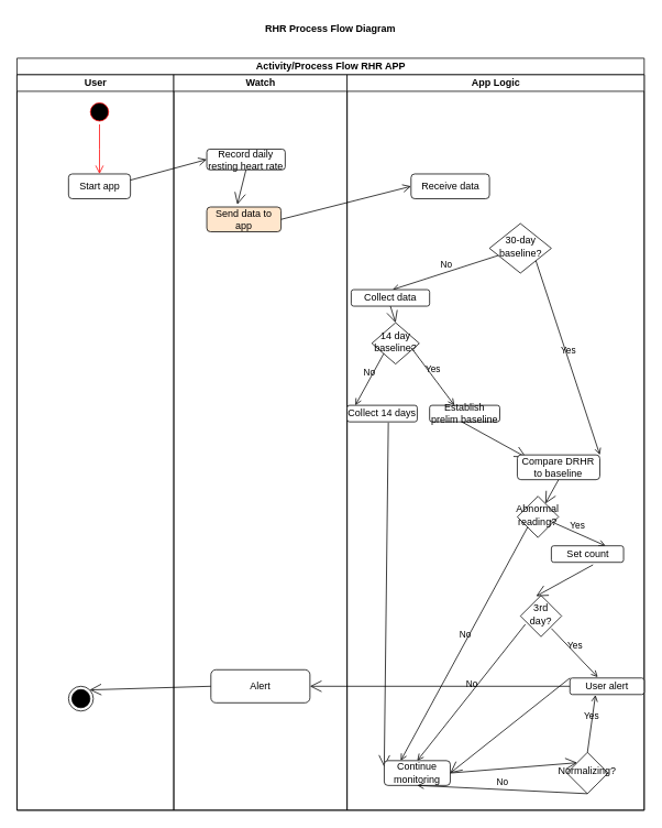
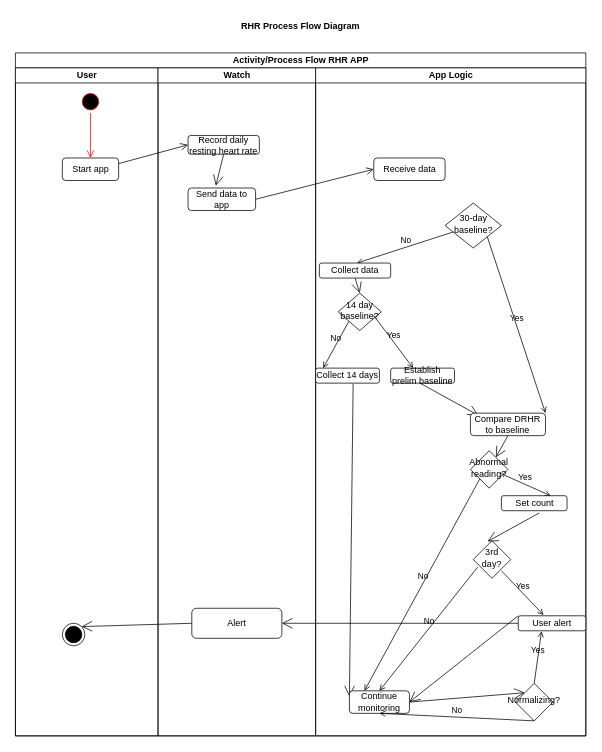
  <mxCell id="0" />
  <mxCell id="1" parent="0" />
  <mxCell id="2" value="&lt;b&gt;RHR Process Flow Diagram&lt;/b&gt;" style="text;strokeColor=none;align=center;fillColor=none;html=1;verticalAlign=middle;whiteSpace=wrap;rounded=0;" parent="1" vertex="1"><mxGeometry x="285" y="20" width="230" height="30" as="geometry" /></mxCell>
  <mxCell id="3" value="Activity/Process Flow RHR APP" style="swimlane;childLayout=stackLayout;resizeParent=1;resizeParentMax=0;startSize=20;html=1;" parent="1" vertex="1"><mxGeometry x="20" y="70" width="760" height="910" as="geometry" /></mxCell>
  <mxCell id="4" value="User" style="swimlane;startSize=20;html=1;" parent="3" vertex="1"><mxGeometry y="20" width="190" height="890" as="geometry"><mxRectangle y="20" width="40" height="610" as="alternateBounds" /></mxGeometry></mxCell>
  <mxCell id="5" value="Start app" style="rounded=1;whiteSpace=wrap;html=1;fontSize=12;glass=0;strokeWidth=1;shadow=0;" parent="4" vertex="1"><mxGeometry x="62.5" y="120" width="75" height="30" as="geometry" /></mxCell>
  <mxCell id="6" value="" style="ellipse;html=1;shape=startState;fillColor=#000000;strokeColor=#ff0000;" parent="4" vertex="1"><mxGeometry x="85" y="30" width="30" height="30" as="geometry" /></mxCell>
  <mxCell id="7" value="" style="edgeStyle=orthogonalEdgeStyle;html=1;verticalAlign=bottom;endArrow=open;endSize=8;strokeColor=#ff0000;rounded=0;" parent="4" source="6" edge="1"><mxGeometry relative="1" as="geometry"><mxPoint x="100" y="120" as="targetPoint" /></mxGeometry></mxCell>
  <mxCell id="8" value="" style="ellipse;html=1;shape=endState;fillColor=strokeColor;" parent="4" vertex="1"><mxGeometry x="62.5" y="740" width="30" height="30" as="geometry" /></mxCell>
  <mxCell id="9" value="Watch" style="swimlane;startSize=20;html=1;" parent="3" vertex="1"><mxGeometry x="190" y="20" width="210" height="890" as="geometry" /></mxCell>
  <mxCell id="10" value="Record daily resting heart rate" style="rounded=1;whiteSpace=wrap;html=1;fontSize=12;glass=0;strokeWidth=1;shadow=0;" parent="9" vertex="1"><mxGeometry x="40" y="90" width="95" height="25" as="geometry" /></mxCell>
  <mxCell id="11" value="" style="endArrow=open;endFill=1;endSize=12;html=1;rounded=0;entryX=0.411;entryY=-0.1;entryDx=0;entryDy=0;entryPerimeter=0;exitX=0.5;exitY=1;exitDx=0;exitDy=0;" parent="9" source="10" target="12" edge="1"><mxGeometry width="160" relative="1" as="geometry"><mxPoint x="72" y="90" as="sourcePoint" /><mxPoint x="72.5" y="120" as="targetPoint" /></mxGeometry></mxCell>
- <mxCell id="12" value="Send data to app" style="rounded=1;whiteSpace=wrap;html=1;fontSize=12;glass=0;strokeWidth=1;shadow=0;fillColor=#ffe6cc;" parent="9" vertex="1"><mxGeometry x="40" y="160" width="90" height="30" as="geometry" /></mxCell>
+ <mxCell id="12" value="Send data to app" style="rounded=1;whiteSpace=wrap;html=1;fontSize=12;glass=0;strokeWidth=1;shadow=0;" parent="9" vertex="1"><mxGeometry x="40" y="160" width="90" height="30" as="geometry" /></mxCell>
  <mxCell id="13" value="Alert" style="rounded=1;whiteSpace=wrap;html=1;fontSize=12;glass=0;strokeWidth=1;shadow=0;" parent="9" vertex="1"><mxGeometry x="45" y="720" width="120" height="40" as="geometry" /></mxCell>
  <mxCell id="14" value="" style="endArrow=open;startArrow=none;endFill=0;startFill=0;endSize=8;html=1;verticalAlign=bottom;labelBackgroundColor=none;strokeWidth=1;rounded=0;entryX=0;entryY=0.5;entryDx=0;entryDy=0;exitX=1;exitY=0.25;exitDx=0;exitDy=0;" parent="3" source="5" target="10" edge="1"><mxGeometry width="160" relative="1" as="geometry"><mxPoint x="125" y="104.5" as="sourcePoint" /><mxPoint x="205" y="105" as="targetPoint" /></mxGeometry></mxCell>
  <mxCell id="15" value="" style="endArrow=open;startArrow=none;endFill=0;startFill=0;endSize=8;html=1;verticalAlign=bottom;labelBackgroundColor=none;strokeWidth=1;rounded=0;entryX=0;entryY=0.5;entryDx=0;entryDy=0;exitX=1;exitY=0.5;exitDx=0;exitDy=0;" parent="3" source="12" target="18" edge="1"><mxGeometry width="160" relative="1" as="geometry"><mxPoint x="320" y="158.5" as="sourcePoint" /><mxPoint x="460" y="159" as="targetPoint" /></mxGeometry></mxCell>
  <mxCell id="16" value="" style="endArrow=open;endFill=1;endSize=12;html=1;rounded=0;exitX=0;exitY=0.5;exitDx=0;exitDy=0;entryX=1;entryY=0.5;entryDx=0;entryDy=0;" parent="3" source="42" target="13" edge="1"><mxGeometry width="160" relative="1" as="geometry"><mxPoint x="567.5" y="640" as="sourcePoint" /><mxPoint x="290" y="750" as="targetPoint" /></mxGeometry></mxCell>
  <mxCell id="17" value="App Logic" style="swimlane;startSize=20;html=1;" parent="3" vertex="1"><mxGeometry x="400" y="20" width="360" height="890" as="geometry" /></mxCell>
  <mxCell id="18" value="Receive data" style="rounded=1;whiteSpace=wrap;html=1;fontSize=12;glass=0;strokeWidth=1;shadow=0;" parent="17" vertex="1"><mxGeometry x="77.5" y="120" width="95" height="30" as="geometry" /></mxCell>
  <mxCell id="19" value="30-day baseline?" style="rhombus;whiteSpace=wrap;html=1;shadow=0;fontFamily=Helvetica;fontSize=12;align=center;strokeWidth=1;spacing=6;spacingTop=-4;" parent="17" vertex="1"><mxGeometry x="172.5" y="180" width="75" height="60" as="geometry" /></mxCell>
  <mxCell id="20" value="No" style="html=1;verticalAlign=bottom;labelBackgroundColor=none;endArrow=open;endFill=0;rounded=0;" parent="17" source="19" edge="1"><mxGeometry width="160" relative="1" as="geometry"><mxPoint x="25" y="260" as="sourcePoint" /><mxPoint x="55" y="260" as="targetPoint" /></mxGeometry></mxCell>
  <mxCell id="21" value="Collect data" style="rounded=1;whiteSpace=wrap;html=1;fontSize=12;glass=0;strokeWidth=1;shadow=0;" parent="17" vertex="1"><mxGeometry x="5" y="260" width="95" height="20" as="geometry" /></mxCell>
  <mxCell id="22" value="Yes" style="html=1;verticalAlign=bottom;labelBackgroundColor=none;endArrow=open;endFill=0;rounded=0;entryX=1;entryY=0;entryDx=0;entryDy=0;exitX=1;exitY=1;exitDx=0;exitDy=0;" parent="17" source="19" target="31" edge="1"><mxGeometry width="160" relative="1" as="geometry"><mxPoint x="180" y="223" as="sourcePoint" /><mxPoint x="121" y="260" as="targetPoint" /></mxGeometry></mxCell>
  <mxCell id="23" value="14 day baseline?" style="rhombus;whiteSpace=wrap;html=1;shadow=0;fontFamily=Helvetica;fontSize=12;align=center;strokeWidth=1;spacing=6;spacingTop=-4;" parent="17" vertex="1"><mxGeometry x="30" y="300" width="57.5" height="50" as="geometry" /></mxCell>
  <mxCell id="24" value="" style="endArrow=open;endFill=1;endSize=12;html=1;rounded=0;entryX=0.5;entryY=0;entryDx=0;entryDy=0;exitX=0.5;exitY=1;exitDx=0;exitDy=0;" parent="17" source="21" target="23" edge="1"><mxGeometry width="160" relative="1" as="geometry"><mxPoint x="35" y="290" as="sourcePoint" /><mxPoint x="125" y="290" as="targetPoint" /></mxGeometry></mxCell>
  <mxCell id="25" value="No" style="html=1;verticalAlign=bottom;labelBackgroundColor=none;endArrow=open;endFill=0;rounded=0;exitX=0;exitY=1;exitDx=0;exitDy=0;" parent="17" source="23" edge="1"><mxGeometry width="160" relative="1" as="geometry"><mxPoint x="33.74" y="339.139" as="sourcePoint" /><mxPoint x="10" y="400" as="targetPoint" /></mxGeometry></mxCell>
  <mxCell id="26" value="Yes" style="html=1;verticalAlign=bottom;labelBackgroundColor=none;endArrow=open;endFill=0;rounded=0;exitX=0;exitY=1;exitDx=0;exitDy=0;" parent="17" edge="1"><mxGeometry width="160" relative="1" as="geometry"><mxPoint x="77.505" y="330" as="sourcePoint" /><mxPoint x="130" y="400" as="targetPoint" /></mxGeometry></mxCell>
  <mxCell id="27" value="Collect 14 days" style="rounded=1;whiteSpace=wrap;html=1;fontSize=12;glass=0;strokeWidth=1;shadow=0;" parent="17" vertex="1"><mxGeometry y="400" width="85" height="20" as="geometry" /></mxCell>
  <mxCell id="28" value="Establish prelim baseline" style="rounded=1;whiteSpace=wrap;html=1;fontSize=12;glass=0;strokeWidth=1;shadow=0;" parent="17" vertex="1"><mxGeometry x="100" y="400" width="85" height="20" as="geometry" /></mxCell>
  <mxCell id="29" value="" style="endArrow=open;endFill=1;endSize=12;html=1;rounded=0;exitX=0.588;exitY=1.05;exitDx=0;exitDy=0;exitPerimeter=0;entryX=0;entryY=0.25;entryDx=0;entryDy=0;" parent="17" source="27" target="40" edge="1"><mxGeometry width="160" relative="1" as="geometry"><mxPoint x="-90" y="420" as="sourcePoint" /><mxPoint x="50" y="460" as="targetPoint" /></mxGeometry></mxCell>
  <mxCell id="30" value="" style="endArrow=open;endFill=1;endSize=12;html=1;rounded=0;exitX=0.588;exitY=1.05;exitDx=0;exitDy=0;exitPerimeter=0;entryX=0.108;entryY=0.1;entryDx=0;entryDy=0;entryPerimeter=0;" parent="17" target="31" edge="1"><mxGeometry width="160" relative="1" as="geometry"><mxPoint x="139" y="420" as="sourcePoint" /><mxPoint x="160" y="459" as="targetPoint" /></mxGeometry></mxCell>
  <mxCell id="31" value="Compare DRHR to baseline" style="rounded=1;whiteSpace=wrap;html=1;fontSize=12;glass=0;strokeWidth=1;shadow=0;" parent="17" vertex="1"><mxGeometry x="206.25" y="460" width="100" height="30" as="geometry" /></mxCell>
  <mxCell id="32" value="Abnormal reading?" style="rhombus;whiteSpace=wrap;html=1;shadow=0;fontFamily=Helvetica;fontSize=12;align=center;strokeWidth=1;spacing=6;spacingTop=-4;" parent="17" vertex="1"><mxGeometry x="206.25" y="510" width="50" height="50" as="geometry" /></mxCell>
  <mxCell id="33" value="" style="endArrow=open;endFill=1;endSize=12;html=1;rounded=0;exitX=0.5;exitY=1;exitDx=0;exitDy=0;" parent="17" source="31" target="32" edge="1"><mxGeometry width="160" relative="1" as="geometry"><mxPoint x="202" y="490" as="sourcePoint" /><mxPoint x="203" y="510" as="targetPoint" /></mxGeometry></mxCell>
  <mxCell id="34" value="Yes" style="html=1;verticalAlign=bottom;labelBackgroundColor=none;endArrow=open;endFill=0;rounded=0;exitX=0;exitY=1;exitDx=0;exitDy=0;entryX=0.75;entryY=0;entryDx=0;entryDy=0;" parent="17" target="38" edge="1"><mxGeometry width="160" relative="1" as="geometry"><mxPoint x="245.625" y="540" as="sourcePoint" /><mxPoint x="279.37" y="580" as="targetPoint" /></mxGeometry></mxCell>
  <mxCell id="35" value="3rd day?" style="rhombus;whiteSpace=wrap;html=1;shadow=0;fontFamily=Helvetica;fontSize=12;align=center;strokeWidth=1;spacing=6;spacingTop=-4;" parent="17" vertex="1"><mxGeometry x="210" y="630" width="50" height="50" as="geometry" /></mxCell>
  <mxCell id="36" value="Yes" style="html=1;verticalAlign=bottom;labelBackgroundColor=none;endArrow=open;endFill=0;rounded=0;exitX=0;exitY=1;exitDx=0;exitDy=0;entryX=0.375;entryY=-0.05;entryDx=0;entryDy=0;entryPerimeter=0;" parent="17" target="42" edge="1"><mxGeometry width="160" relative="1" as="geometry"><mxPoint x="247.505" y="670" as="sourcePoint" /><mxPoint x="281.25" y="710" as="targetPoint" /></mxGeometry></mxCell>
  <mxCell id="37" value="No" style="html=1;verticalAlign=bottom;labelBackgroundColor=none;endArrow=open;endFill=0;rounded=0;exitX=0;exitY=1;exitDx=0;exitDy=0;entryX=0.25;entryY=0;entryDx=0;entryDy=0;" parent="17" source="32" target="40" edge="1"><mxGeometry x="-0.015" width="160" relative="1" as="geometry"><mxPoint x="197" y="550" as="sourcePoint" /><mxPoint x="180" y="600" as="targetPoint" /><mxPoint as="offset" /></mxGeometry></mxCell>
  <mxCell id="38" value="Set count" style="rounded=1;whiteSpace=wrap;html=1;fontSize=12;glass=0;strokeWidth=1;shadow=0;" parent="17" vertex="1"><mxGeometry x="247.5" y="570" width="87.5" height="20" as="geometry" /></mxCell>
  <mxCell id="39" value="" style="endArrow=open;endFill=1;endSize=12;html=1;rounded=0;exitX=0.577;exitY=1.15;exitDx=0;exitDy=0;exitPerimeter=0;entryX=0.38;entryY=0.02;entryDx=0;entryDy=0;entryPerimeter=0;" parent="17" source="38" target="35" edge="1"><mxGeometry width="160" relative="1" as="geometry"><mxPoint x="262" y="610" as="sourcePoint" /><mxPoint x="262" y="630" as="targetPoint" /></mxGeometry></mxCell>
  <mxCell id="40" value="Continue monitoring" style="rounded=1;whiteSpace=wrap;html=1;fontSize=12;glass=0;strokeWidth=1;shadow=0;" parent="17" vertex="1"><mxGeometry x="45" y="830" width="80" height="30" as="geometry" /></mxCell>
  <mxCell id="41" value="No" style="html=1;verticalAlign=bottom;labelBackgroundColor=none;endArrow=open;endFill=0;rounded=0;exitX=0.12;exitY=0.7;exitDx=0;exitDy=0;entryX=0.5;entryY=0;entryDx=0;entryDy=0;exitPerimeter=0;" parent="17" source="35" target="40" edge="1"><mxGeometry width="160" relative="1" as="geometry"><mxPoint x="244.5" y="660" as="sourcePoint" /><mxPoint x="238" y="690" as="targetPoint" /></mxGeometry></mxCell>
  <mxCell id="42" value="User alert" style="rounded=1;whiteSpace=wrap;html=1;fontSize=12;glass=0;strokeWidth=1;shadow=0;" parent="17" vertex="1"><mxGeometry x="270" y="730" width="90" height="20" as="geometry" /></mxCell>
  <mxCell id="43" value="" style="endArrow=open;endFill=1;endSize=12;html=1;rounded=0;exitX=0;exitY=0;exitDx=0;exitDy=0;entryX=1;entryY=0.5;entryDx=0;entryDy=0;" parent="17" source="42" target="40" edge="1"><mxGeometry width="160" relative="1" as="geometry"><mxPoint x="250" y="730" as="sourcePoint" /><mxPoint x="-40" y="720" as="targetPoint" /></mxGeometry></mxCell>
  <mxCell id="44" value="Normalizing?" style="rhombus;whiteSpace=wrap;html=1;shadow=0;fontFamily=Helvetica;fontSize=12;align=center;strokeWidth=1;spacing=6;spacingTop=-4;" parent="17" vertex="1"><mxGeometry x="266.25" y="820" width="50" height="50" as="geometry" /></mxCell>
  <mxCell id="45" value="" style="endArrow=open;endFill=1;endSize=12;html=1;rounded=0;entryX=0;entryY=0;entryDx=0;entryDy=0;exitX=1;exitY=0.5;exitDx=0;exitDy=0;" parent="17" source="40" target="44" edge="1"><mxGeometry width="160" relative="1" as="geometry"><mxPoint x="170" y="820" as="sourcePoint" /><mxPoint x="150.5" y="870" as="targetPoint" /></mxGeometry></mxCell>
  <mxCell id="46" value="Yes" style="html=1;verticalAlign=bottom;labelBackgroundColor=none;endArrow=open;endFill=0;rounded=0;exitX=0.5;exitY=0;exitDx=0;exitDy=0;entryX=0.344;entryY=1.025;entryDx=0;entryDy=0;entryPerimeter=0;" parent="17" source="44" target="42" edge="1"><mxGeometry width="160" relative="1" as="geometry"><mxPoint x="247.495" y="761" as="sourcePoint" /><mxPoint x="303.99" y="820" as="targetPoint" /></mxGeometry></mxCell>
  <mxCell id="47" value="No" style="html=1;verticalAlign=bottom;labelBackgroundColor=none;endArrow=open;endFill=0;rounded=0;exitX=0.5;exitY=1;exitDx=0;exitDy=0;entryX=0.5;entryY=1;entryDx=0;entryDy=0;" parent="17" source="44" target="40" edge="1"><mxGeometry width="160" relative="1" as="geometry"><mxPoint x="233" y="860" as="sourcePoint" /><mxPoint x="150" y="985" as="targetPoint" /></mxGeometry></mxCell>
  <mxCell id="48" value="" style="endArrow=open;endFill=1;endSize=12;html=1;rounded=0;exitX=0;exitY=0.5;exitDx=0;exitDy=0;entryX=1;entryY=0;entryDx=0;entryDy=0;" parent="3" source="13" target="8" edge="1"><mxGeometry width="160" relative="1" as="geometry"><mxPoint x="345" y="760" as="sourcePoint" /><mxPoint x="30" y="760" as="targetPoint" /></mxGeometry></mxCell>
